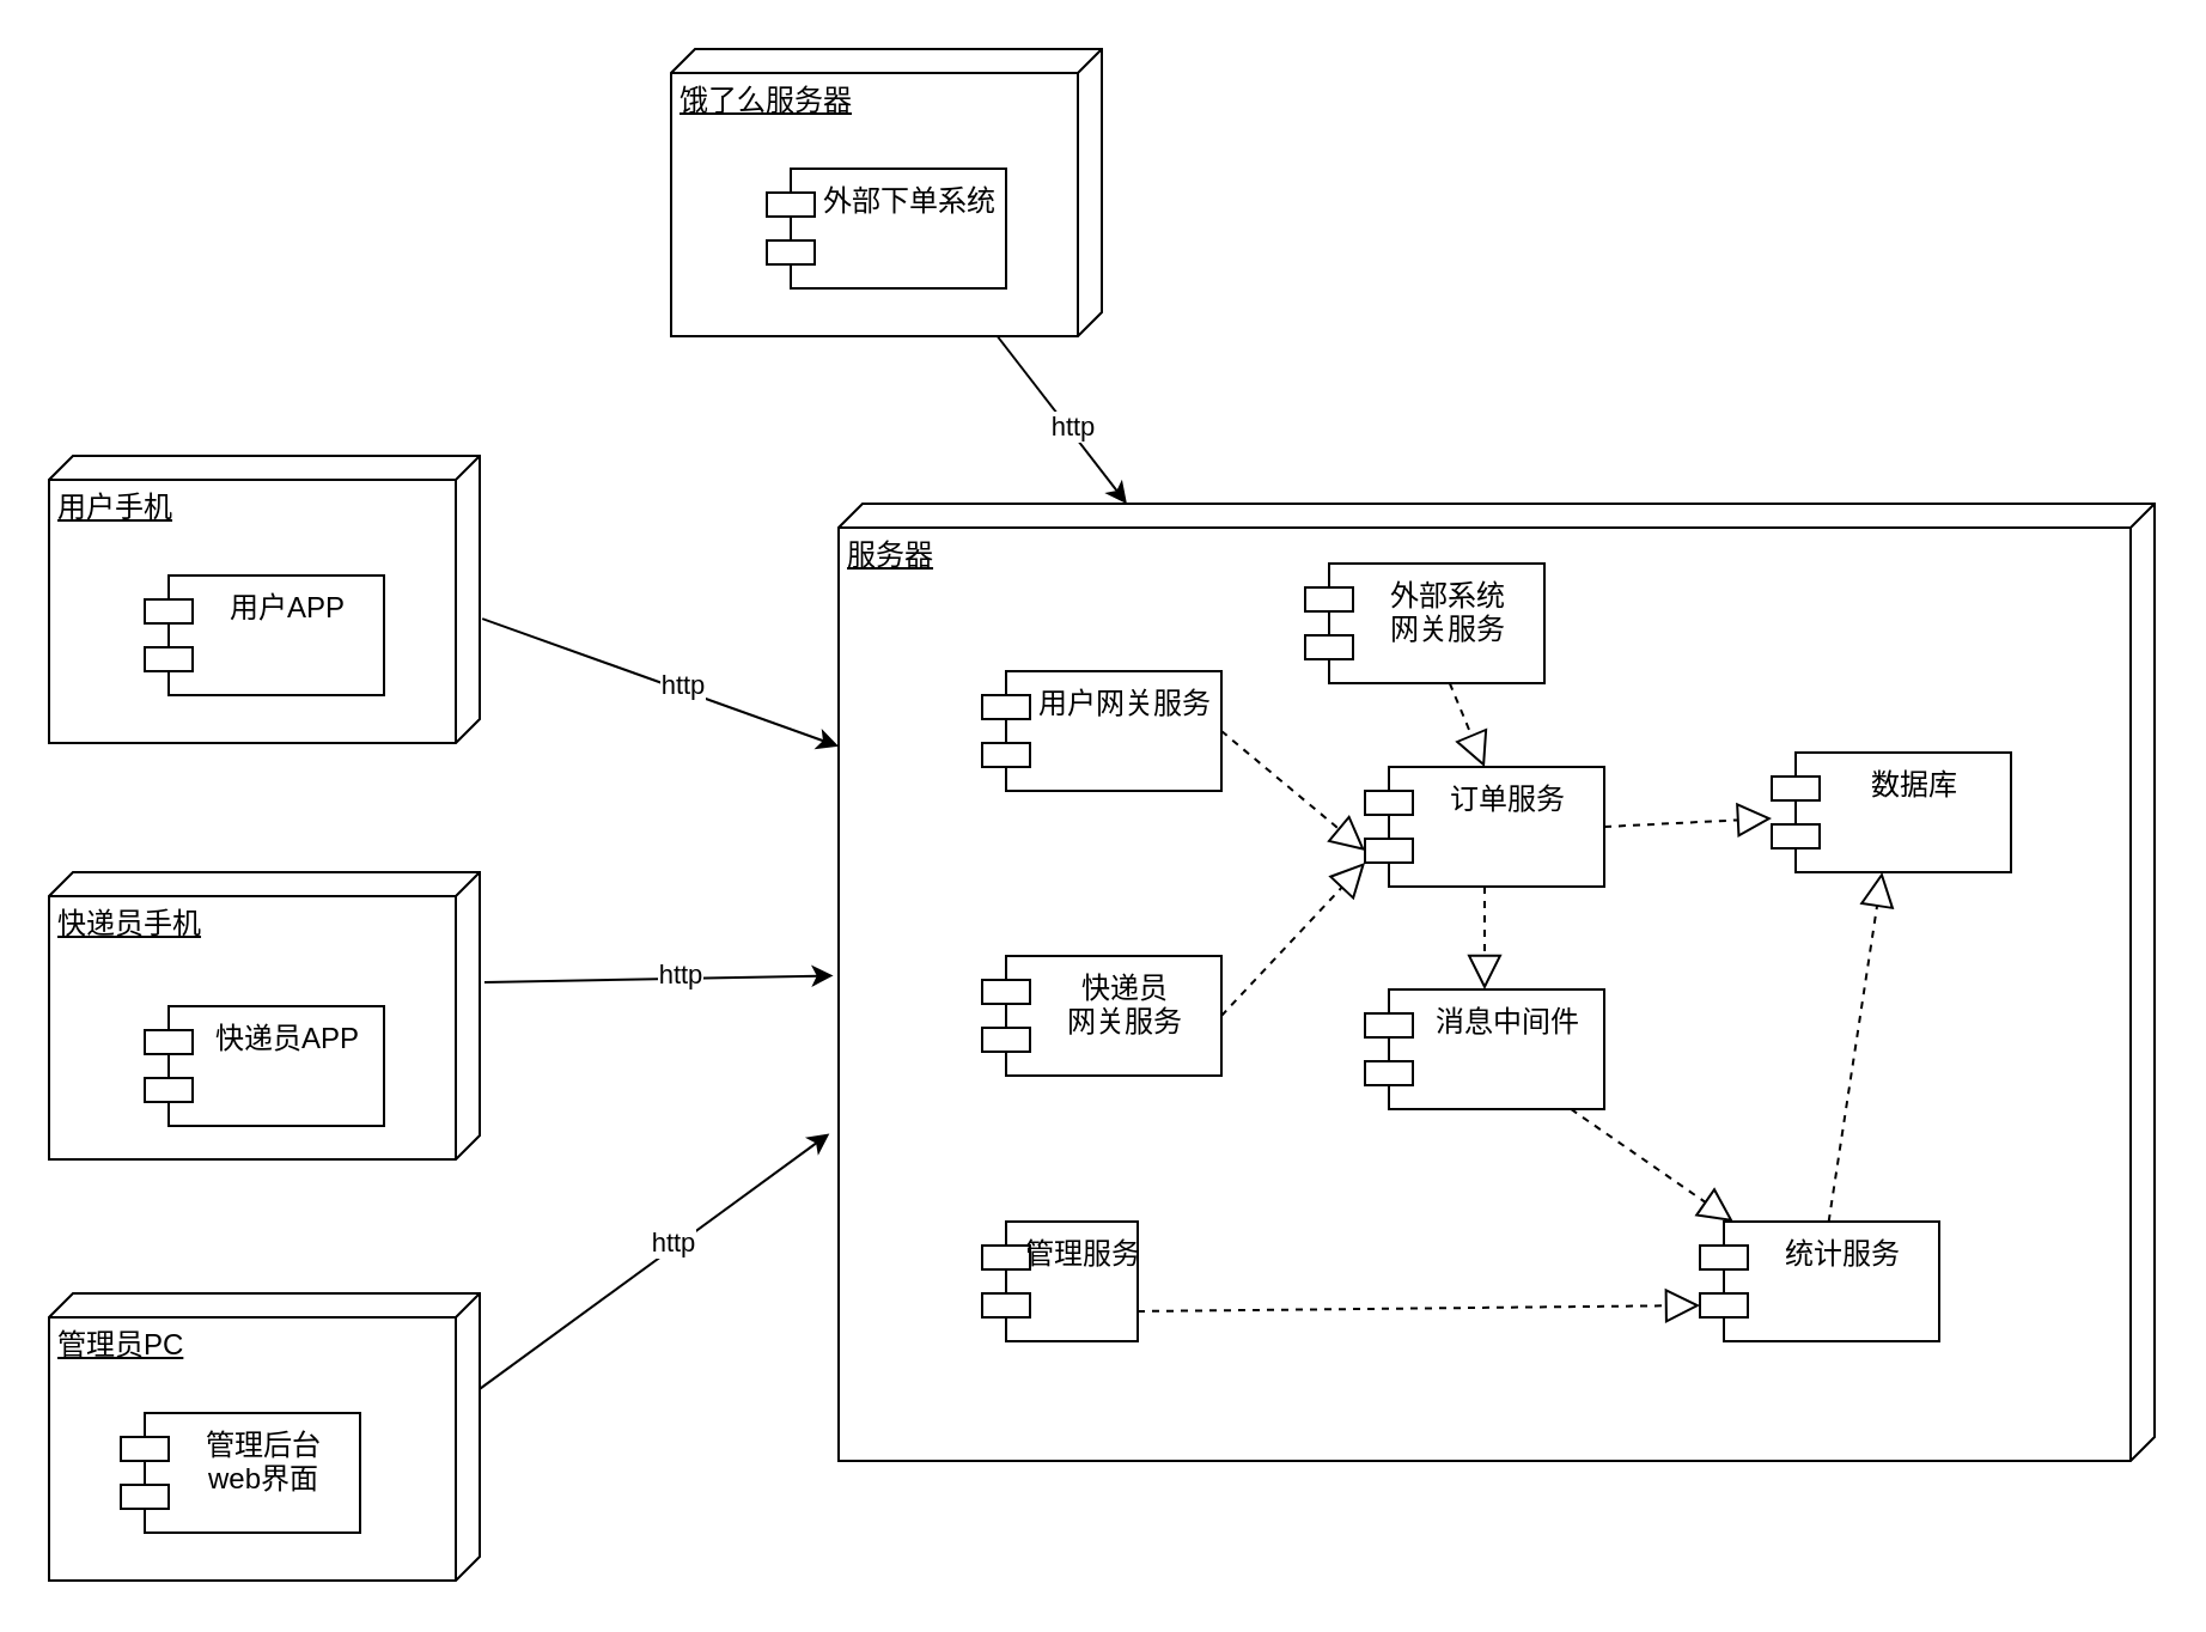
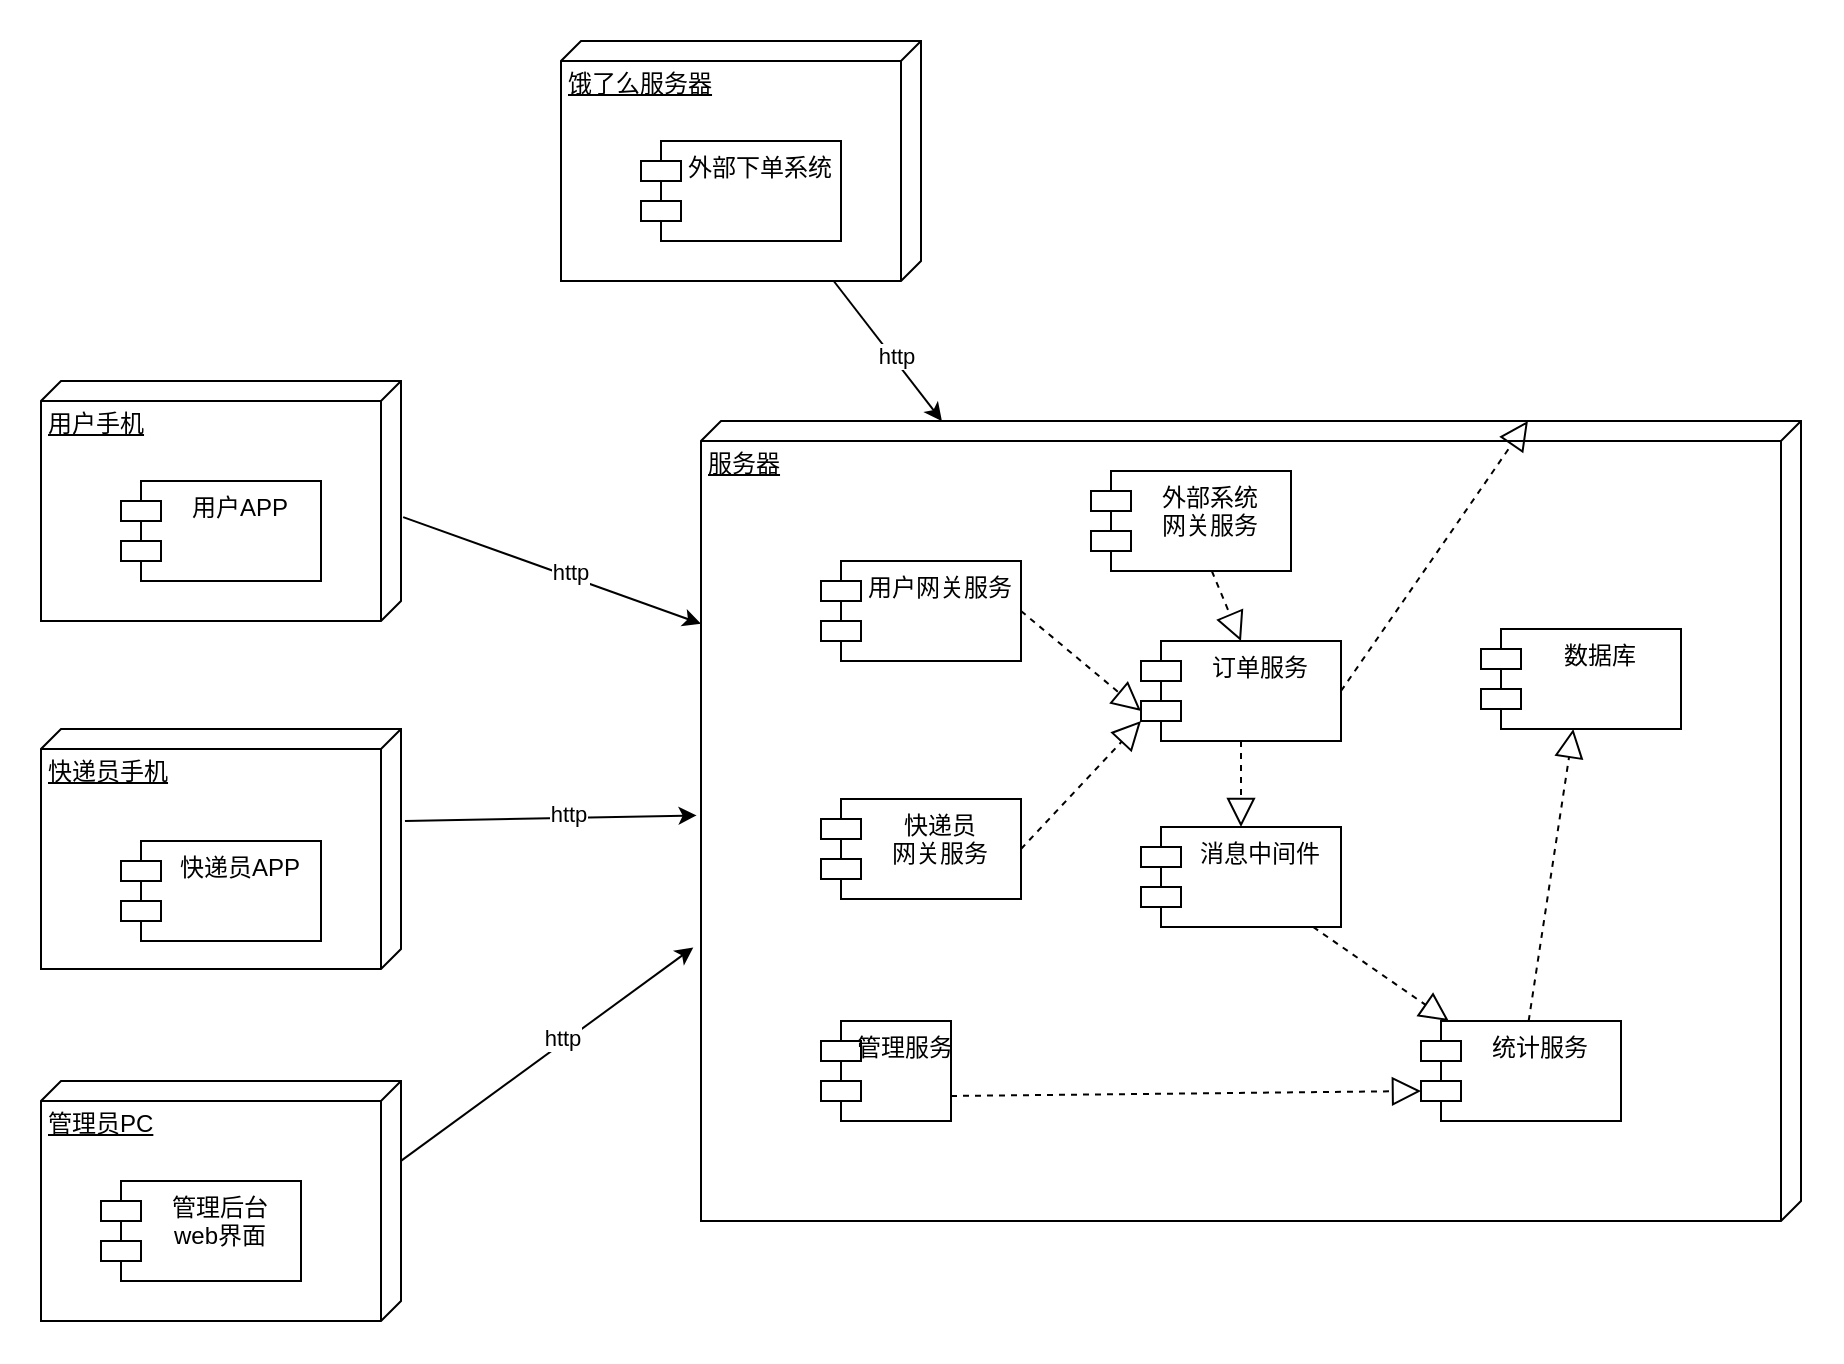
  <mxCell id="0" />
  <mxCell id="1" parent="0" />
  <mxCell id="2" value="用户手机" style="verticalAlign=top;align=left;spacingTop=8;spacingLeft=2;spacingRight=12;shape=cube;size=10;direction=south;fontStyle=4;html=1;" vertex="1" parent="1"><mxGeometry x="20" y="190" width="180" height="120" as="geometry" /></mxCell>
  <mxCell id="3" value="快递员手机" style="verticalAlign=top;align=left;spacingTop=8;spacingLeft=2;spacingRight=12;shape=cube;size=10;direction=south;fontStyle=4;html=1;" vertex="1" parent="1"><mxGeometry x="20" y="364" width="180" height="120" as="geometry" /></mxCell>
  <mxCell id="4" value="管理员PC" style="verticalAlign=top;align=left;spacingTop=8;spacingLeft=2;spacingRight=12;shape=cube;size=10;direction=south;fontStyle=4;html=1;" vertex="1" parent="1"><mxGeometry x="20" y="540" width="180" height="120" as="geometry" /></mxCell>
  <mxCell id="5" value="用户APP" style="shape=module;align=left;spacingLeft=20;align=center;verticalAlign=top;" vertex="1" parent="1"><mxGeometry x="60" y="240" width="100" height="50" as="geometry" /></mxCell>
  <mxCell id="6" value="快递员APP" style="shape=module;align=left;spacingLeft=20;align=center;verticalAlign=top;" vertex="1" parent="1"><mxGeometry x="60" y="420" width="100" height="50" as="geometry" /></mxCell>
  <mxCell id="7" value="管理后台&#10;web界面" style="shape=module;align=left;spacingLeft=20;align=center;verticalAlign=top;" vertex="1" parent="1"><mxGeometry x="50" y="590" width="100" height="50" as="geometry" /></mxCell>
  <mxCell id="8" value="服务器" style="verticalAlign=top;align=left;spacingTop=8;spacingLeft=2;spacingRight=12;shape=cube;size=10;direction=south;fontStyle=4;html=1;" vertex="1" parent="1"><mxGeometry x="350" y="210" width="550" height="400" as="geometry" /></mxCell>
  <mxCell id="9" value="用户网关服务" style="shape=module;align=left;spacingLeft=20;align=center;verticalAlign=top;" vertex="1" parent="1"><mxGeometry x="410" y="280" width="100" height="50" as="geometry" /></mxCell>
  <mxCell id="10" value="快递员&#10;网关服务" style="shape=module;align=left;spacingLeft=20;align=center;verticalAlign=top;" vertex="1" parent="1"><mxGeometry x="410" y="399" width="100" height="50" as="geometry" /></mxCell>
  <mxCell id="11" value="管理服务" style="shape=module;align=left;spacingLeft=20;align=center;verticalAlign=top;" vertex="1" parent="1"><mxGeometry x="410" y="510" width="65" height="50" as="geometry" /></mxCell>
  <mxCell id="12" value="订单服务" style="shape=module;align=left;spacingLeft=20;align=center;verticalAlign=top;" vertex="1" parent="1"><mxGeometry x="570" y="320" width="100" height="50" as="geometry" /></mxCell>
  <mxCell id="13" value="统计服务" style="shape=module;align=left;spacingLeft=20;align=center;verticalAlign=top;" vertex="1" parent="1"><mxGeometry x="710" y="510" width="100" height="50" as="geometry" /></mxCell>
  <mxCell id="14" value="消息中间件" style="shape=module;align=left;spacingLeft=20;align=center;verticalAlign=top;" vertex="1" parent="1"><mxGeometry x="570" y="413" width="100" height="50" as="geometry" /></mxCell>
  <mxCell id="15" value="数据库" style="shape=module;align=left;spacingLeft=20;align=center;verticalAlign=top;" vertex="1" parent="1"><mxGeometry x="740" y="314" width="100" height="50" as="geometry" /></mxCell>
  <mxCell id="16" value="" style="endArrow=block;dashed=1;endFill=0;endSize=12;html=1;exitX=1;exitY=0.5;exitDx=0;exitDy=0;entryX=0;entryY=0;entryDx=0;entryDy=35;entryPerimeter=0;" edge="1" parent="1" source="9" target="12"><mxGeometry width="160" relative="1" as="geometry"><mxPoint x="480" y="440" as="sourcePoint" /><mxPoint x="640" y="440" as="targetPoint" /></mxGeometry></mxCell>
  <mxCell id="17" value="" style="endArrow=block;dashed=1;endFill=0;endSize=12;html=1;exitX=1;exitY=0.5;exitDx=0;exitDy=0;" edge="1" parent="1" source="10"><mxGeometry width="160" relative="1" as="geometry"><mxPoint x="520" y="315" as="sourcePoint" /><mxPoint x="570" y="360" as="targetPoint" /></mxGeometry></mxCell>
  <mxCell id="18" value="" style="endArrow=block;dashed=1;endFill=0;endSize=12;html=1;exitX=1;exitY=0.75;exitDx=0;exitDy=0;entryX=0;entryY=0;entryDx=0;entryDy=35;entryPerimeter=0;" edge="1" parent="1" source="11" target="13"><mxGeometry width="160" relative="1" as="geometry"><mxPoint x="520" y="398" as="sourcePoint" /><mxPoint x="580" y="370" as="targetPoint" /></mxGeometry></mxCell>
  <mxCell id="19" value="" style="endArrow=block;dashed=1;endFill=0;endSize=12;html=1;exitX=0.5;exitY=1;exitDx=0;exitDy=0;entryX=0.5;entryY=0;entryDx=0;entryDy=0;" edge="1" parent="1" source="12" target="14"><mxGeometry width="160" relative="1" as="geometry"><mxPoint x="520" y="398" as="sourcePoint" /><mxPoint x="580" y="370" as="targetPoint" /></mxGeometry></mxCell>
  <mxCell id="20" value="" style="endArrow=block;dashed=1;endFill=0;endSize=12;html=1;" edge="1" parent="1" source="14" target="13"><mxGeometry width="160" relative="1" as="geometry"><mxPoint x="520" y="557.5" as="sourcePoint" /><mxPoint x="720" y="555" as="targetPoint" /></mxGeometry></mxCell>
- <mxCell id="21" value="" style="endArrow=block;dashed=1;endFill=0;endSize=12;html=1;exitX=1;exitY=0.5;exitDx=0;exitDy=0;" edge="1" parent="1" source="12" target="15"><mxGeometry width="160" relative="1" as="geometry"><mxPoint x="630" y="380" as="sourcePoint" /><mxPoint x="630" y="423" as="targetPoint" /></mxGeometry></mxCell>
+ <mxCell id="21" value="" style="endArrow=block;dashed=1;endFill=0;endSize=12;html=1;exitX=1;exitY=0.5;exitDx=0;exitDy=0;" edge="1" parent="1" source="12" target="8"><mxGeometry width="160" relative="1" as="geometry"><mxPoint x="630" y="380" as="sourcePoint" /><mxPoint x="630" y="423" as="targetPoint" /></mxGeometry></mxCell>
  <mxCell id="22" value="" style="endArrow=block;dashed=1;endFill=0;endSize=12;html=1;" edge="1" parent="1" source="13" target="15"><mxGeometry width="160" relative="1" as="geometry"><mxPoint x="666.082" y="473" as="sourcePoint" /><mxPoint x="733.918" y="520" as="targetPoint" /></mxGeometry></mxCell>
  <mxCell id="23" value="" style="endArrow=classic;html=1;exitX=0.567;exitY=-0.006;exitDx=0;exitDy=0;exitPerimeter=0;" edge="1" parent="1" source="2" target="8"><mxGeometry width="50" height="50" relative="1" as="geometry"><mxPoint x="410" y="520" as="sourcePoint" /><mxPoint x="460" y="470" as="targetPoint" /></mxGeometry></mxCell>
  <mxCell id="24" value="http" style="edgeLabel;html=1;align=center;verticalAlign=middle;resizable=0;points=[];" vertex="1" connectable="0" parent="23"><mxGeometry x="0.118" y="2" relative="1" as="geometry"><mxPoint as="offset" /></mxGeometry></mxCell>
  <mxCell id="25" value="" style="endArrow=classic;html=1;exitX=0.383;exitY=-0.011;exitDx=0;exitDy=0;exitPerimeter=0;entryX=0.493;entryY=1.004;entryDx=0;entryDy=0;entryPerimeter=0;" edge="1" parent="1" source="3" target="8"><mxGeometry width="50" height="50" relative="1" as="geometry"><mxPoint x="211.08" y="268.04" as="sourcePoint" /><mxPoint x="360" y="321.422" as="targetPoint" /></mxGeometry></mxCell>
  <mxCell id="26" value="http" style="edgeLabel;html=1;align=center;verticalAlign=middle;resizable=0;points=[];" vertex="1" connectable="0" parent="25"><mxGeometry x="0.118" y="2" relative="1" as="geometry"><mxPoint as="offset" /></mxGeometry></mxCell>
  <mxCell id="27" value="" style="endArrow=classic;html=1;exitX=0.333;exitY=0;exitDx=0;exitDy=0;exitPerimeter=0;entryX=0.658;entryY=1.007;entryDx=0;entryDy=0;entryPerimeter=0;" edge="1" parent="1" source="4" target="8"><mxGeometry width="50" height="50" relative="1" as="geometry"><mxPoint x="211.98" y="419.96" as="sourcePoint" /><mxPoint x="357.8" y="417.2" as="targetPoint" /></mxGeometry></mxCell>
  <mxCell id="28" value="http" style="edgeLabel;html=1;align=center;verticalAlign=middle;resizable=0;points=[];" vertex="1" connectable="0" parent="27"><mxGeometry x="0.118" y="2" relative="1" as="geometry"><mxPoint as="offset" /></mxGeometry></mxCell>
  <mxCell id="29" value="饿了么服务器" style="verticalAlign=top;align=left;spacingTop=8;spacingLeft=2;spacingRight=12;shape=cube;size=10;direction=south;fontStyle=4;html=1;" vertex="1" parent="1"><mxGeometry x="280" y="20" width="180" height="120" as="geometry" /></mxCell>
  <mxCell id="30" value="外部下单系统" style="shape=module;align=left;spacingLeft=20;align=center;verticalAlign=top;" vertex="1" parent="1"><mxGeometry x="320" y="70" width="100" height="50" as="geometry" /></mxCell>
  <mxCell id="31" value="" style="endArrow=classic;html=1;" edge="1" parent="1" source="29" target="8"><mxGeometry width="50" height="50" relative="1" as="geometry"><mxPoint x="211.08" y="268.04" as="sourcePoint" /><mxPoint x="360" y="321.422" as="targetPoint" /></mxGeometry></mxCell>
  <mxCell id="32" value="http" style="edgeLabel;html=1;align=center;verticalAlign=middle;resizable=0;points=[];" vertex="1" connectable="0" parent="31"><mxGeometry x="0.118" y="2" relative="1" as="geometry"><mxPoint as="offset" /></mxGeometry></mxCell>
  <mxCell id="33" value="外部系统&#10;网关服务" style="shape=module;align=left;spacingLeft=20;align=center;verticalAlign=top;" vertex="1" parent="1"><mxGeometry x="545" y="235" width="100" height="50" as="geometry" /></mxCell>
  <mxCell id="34" value="" style="endArrow=block;dashed=1;endFill=0;endSize=12;html=1;entryX=0.5;entryY=0;entryDx=0;entryDy=0;" edge="1" parent="1" source="33" target="12"><mxGeometry width="160" relative="1" as="geometry"><mxPoint x="520" y="315" as="sourcePoint" /><mxPoint x="580" y="365" as="targetPoint" /></mxGeometry></mxCell>
